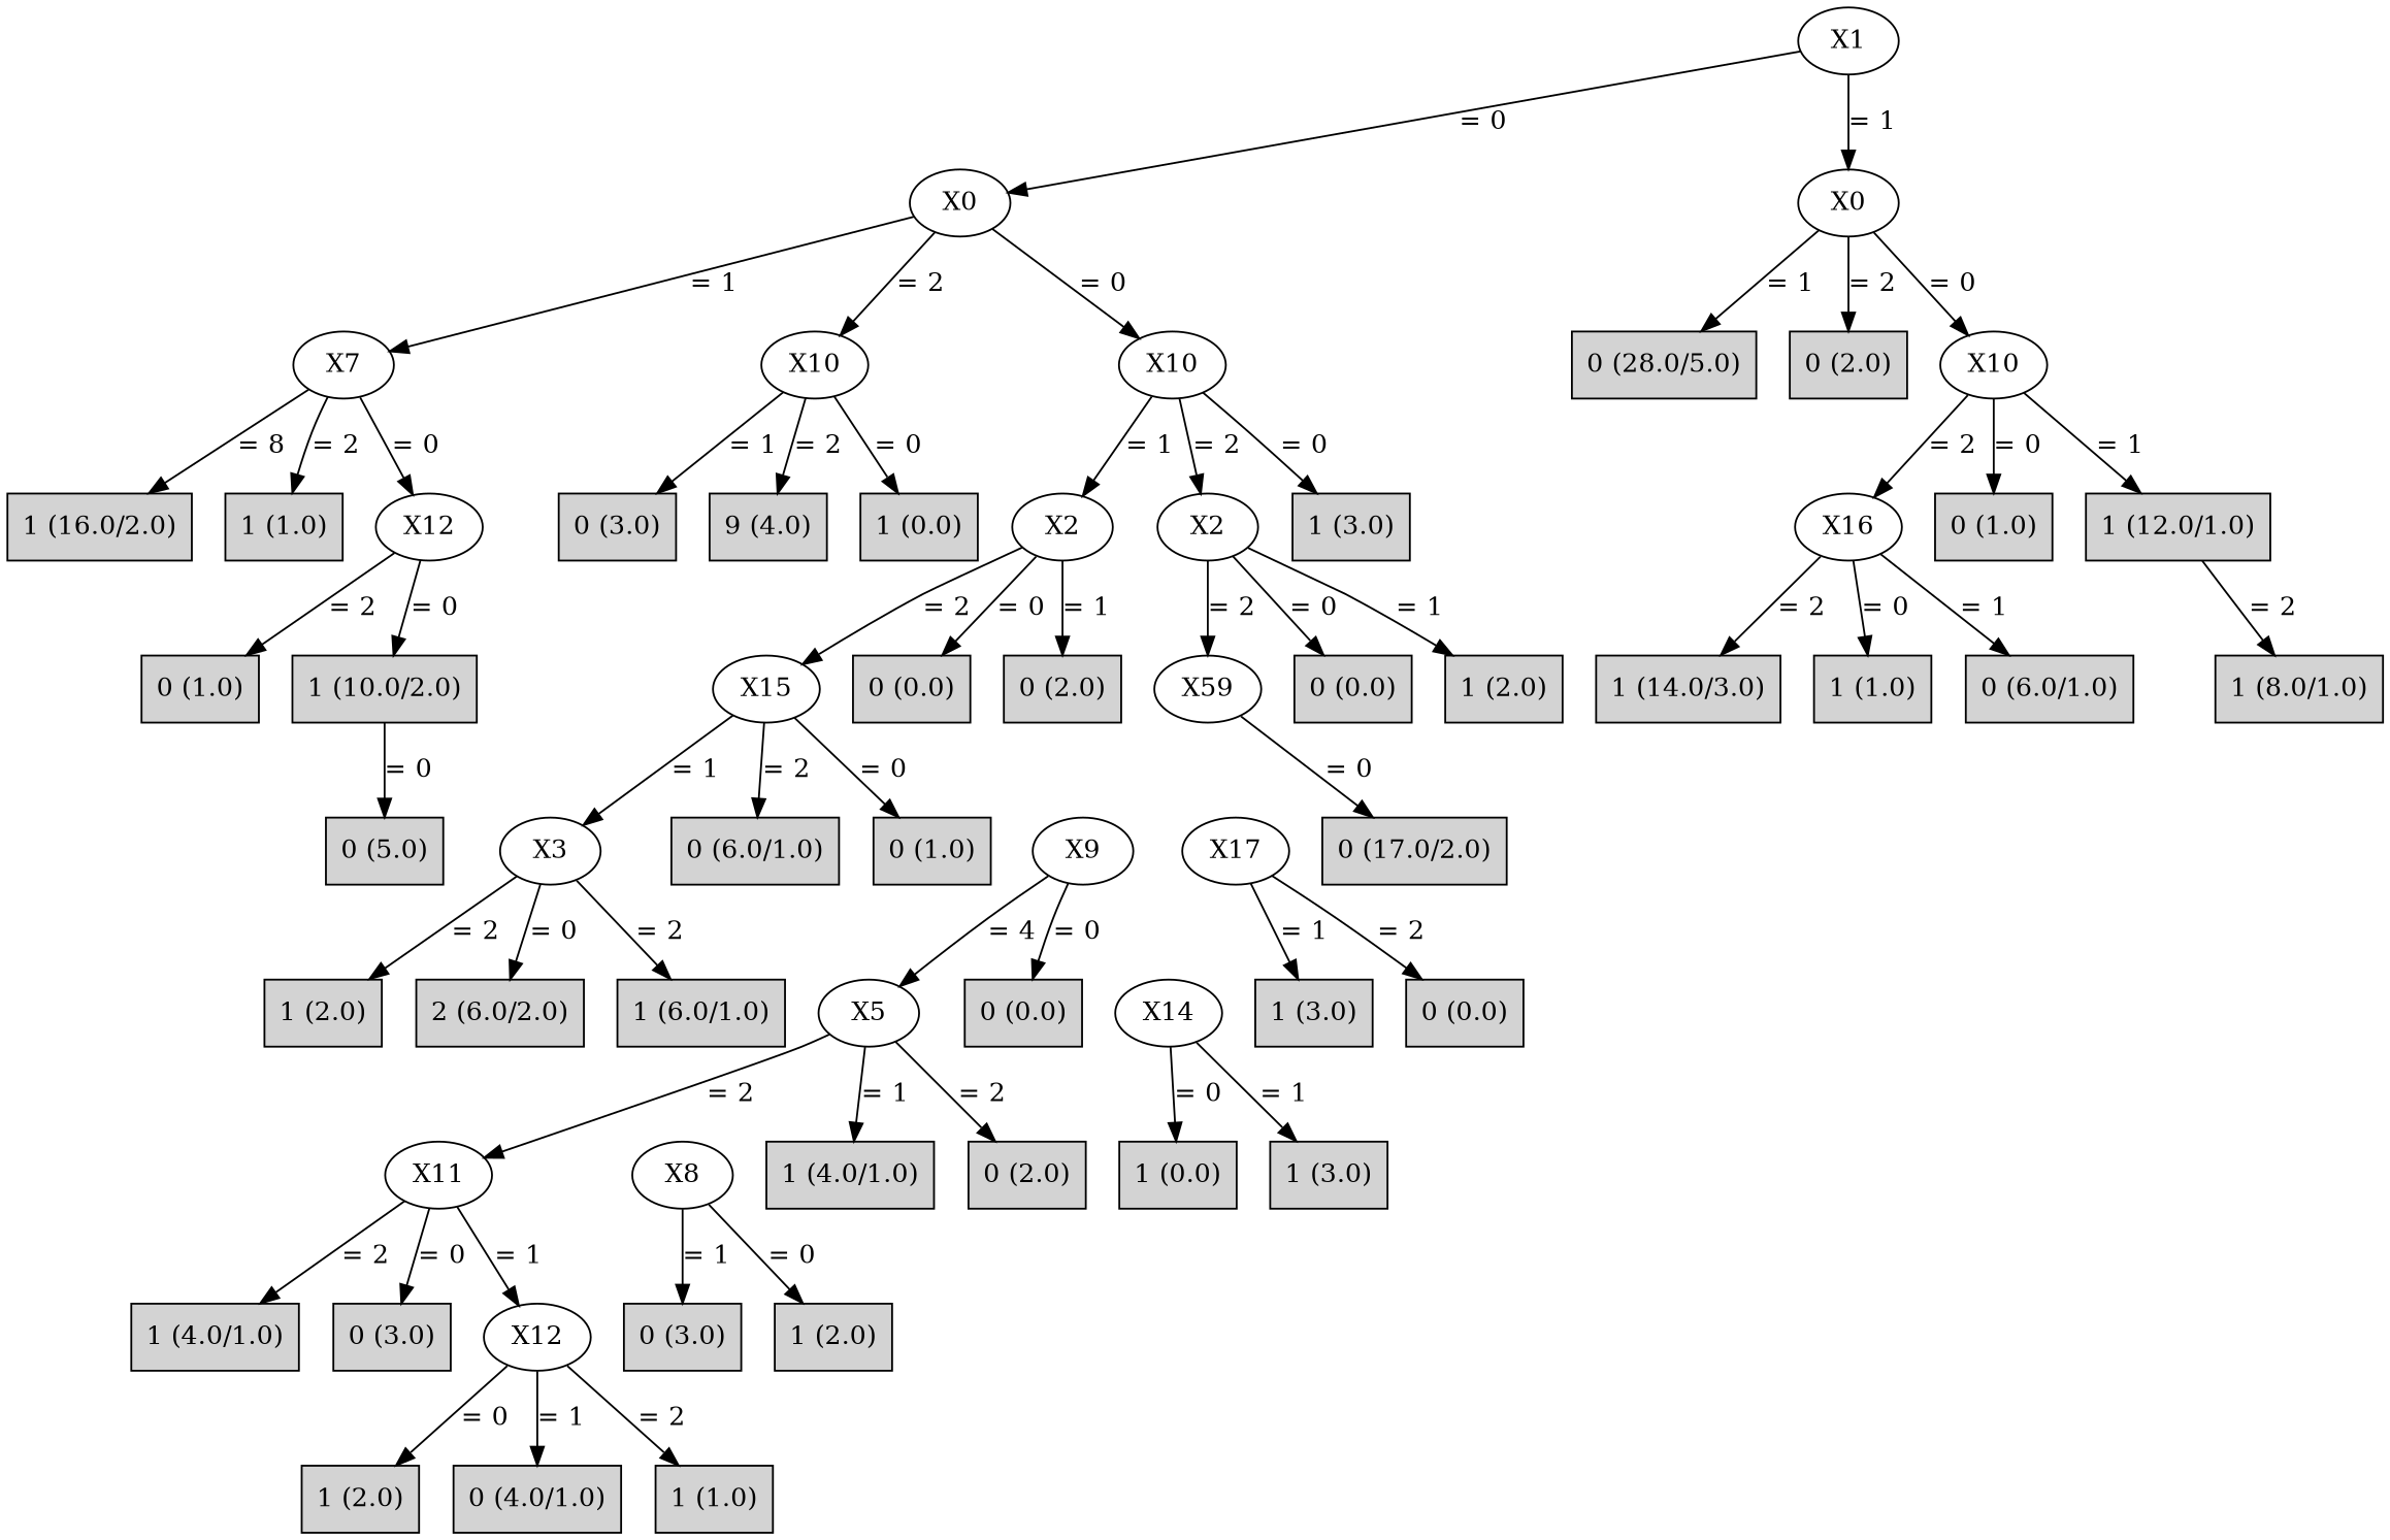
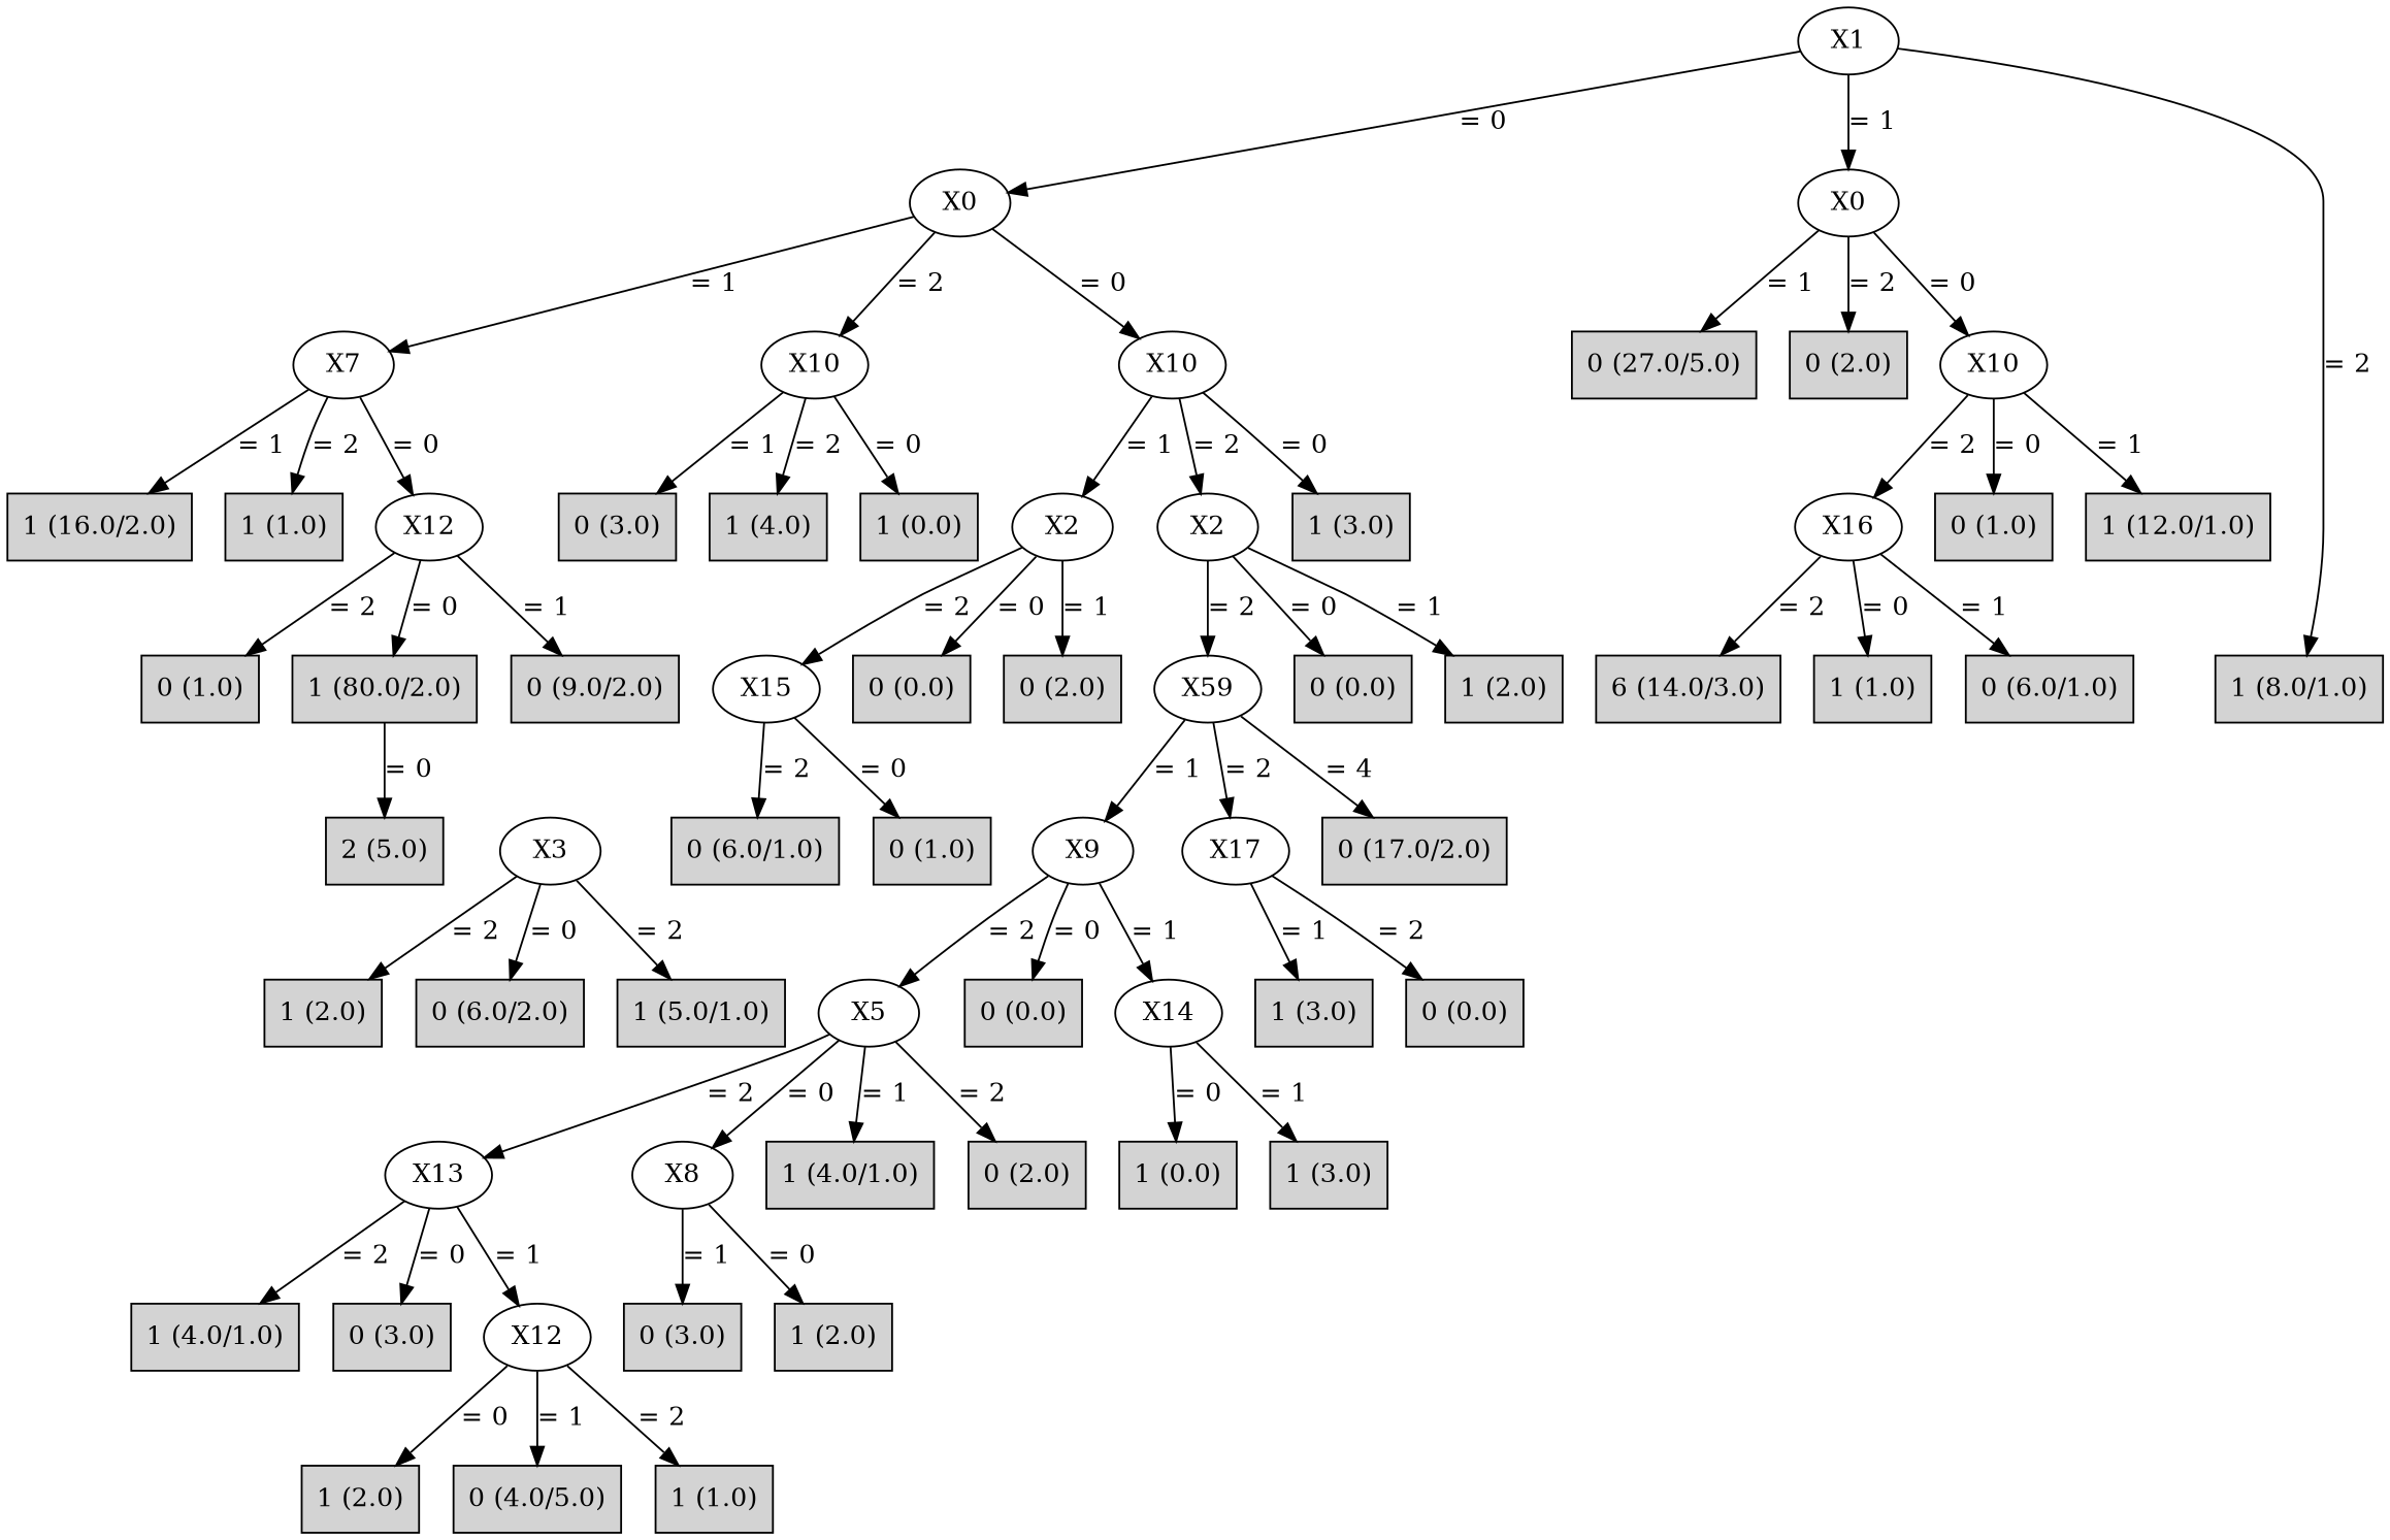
  digraph {
    node [shape=box style=filled]
    n1 [label=X1 shape="" style=""]
    n2 [label=X0 shape="" style=""]
    n3 [label=X0 shape="" style=""]
    n4 [label="1 (8.0/1.0)"]
    n5 [label=X10 shape="" style=""]
    n6 [label=X7 shape="" style=""]
    n7 [label=X10 shape="" style=""]
    n8 [label=X10 shape="" style=""]
-   n9 [label="0 (28.0/5.0)"]
+   n9 [label="0 (27.0/5.0)"]
    n10 [label="0 (2.0)"]
    n11 [label="1 (3.0)"]
    n12 [label=X2 shape="" style=""]
    n13 [label=X2 shape="" style=""]
    n14 [label=X12 shape="" style=""]
    n15 [label="1 (16.0/2.0)"]
    n16 [label="1 (1.0)"]
    n17 [label="1 (0.0)"]
    n18 [label="0 (3.0)"]
-   n19 [label="9 (4.0)"]
+   n19 [label="1 (4.0)"]
    n20 [label="0 (0.0)"]
    n21 [label="0 (2.0)"]
    n22 [label=X15 shape="" style=""]
    n23 [label="0 (0.0)"]
    n24 [label="1 (2.0)"]
    n25 [label=X59 shape="" style=""]
    n26 [label="0 (1.0)"]
    n27 [label=X3 shape="" style=""]
    n28 [label="0 (6.0/1.0)"]
-   n29 [label="2 (6.0/2.0)"]
-   n30 [label="1 (6.0/1.0)"]
+   n29 [label="0 (6.0/2.0)"]
+   n30 [label="1 (5.0/1.0)"]
    n31 [label="1 (2.0)"]
    n32 [label="0 (17.0/2.0)"]
    n33 [label=X9 shape="" style=""]
    n34 [label=X17 shape="" style=""]
    n35 [label="0 (0.0)"]
    n36 [label=X14 shape="" style=""]
    n37 [label=X5 shape="" style=""]
    n38 [label="1 (3.0)"]
    n39 [label="0 (0.0)"]
    n40 [label="1 (0.0)"]
    n41 [label="1 (3.0)"]
-   n42 [label=X11 shape="" style=""]
+   n42 [label=X13 shape="" style=""]
    n43 [label=X8 shape="" style=""]
    n44 [label="1 (4.0/1.0)"]
    n45 [label="0 (2.0)"]
    n46 [label="0 (3.0)"]
    n47 [label=X12 shape="" style=""]
    n48 [label="1 (4.0/1.0)"]
    n49 [label="1 (2.0)"]
-   n50 [label="0 (4.0/1.0)"]
+   n50 [label="0 (4.0/5.0)"]
    n51 [label="1 (1.0)"]
    n52 [label="1 (2.0)"]
    n53 [label="0 (3.0)"]
-   n54 [label="0 (5.0)"]
-   n55 [label="1 (10.0/2.0)"]
+   n54 [label="2 (5.0)"]
+   n55 [label="1 (80.0/2.0)"]
+   n56 [label="0 (9.0/2.0)"]
    n57 [label="0 (1.0)"]
    n58 [label="0 (1.0)"]
    n59 [label="1 (12.0/1.0)"]
    n60 [label=X16 shape="" style=""]
    n61 [label="1 (1.0)"]
    n62 [label="0 (6.0/1.0)"]
-   n63 [label="1 (14.0/3.0)"]
+   n63 [label="6 (14.0/3.0)"]
    n1 -> n2 [label="= 0"]
    n1 -> n3 [label="= 1"]
-   n59 -> n4 [label="= 2"]
+   n1 -> n4 [label="= 2"]
    n2 -> n5 [label="= 0"]
    n2 -> n6 [label="= 1"]
    n2 -> n7 [label="= 2"]
    n3 -> n8 [label="= 0"]
    n3 -> n9 [label="= 1"]
    n3 -> n10 [label="= 2"]
    n5 -> n11 [label="= 0"]
    n5 -> n12 [label="= 1"]
    n5 -> n13 [label="= 2"]
    n6 -> n14 [label="= 0"]
-   n6 -> n15 [label="= 8"]
+   n6 -> n15 [label="= 1"]
    n6 -> n16 [label="= 2"]
    n7 -> n17 [label="= 0"]
    n7 -> n18 [label="= 1"]
    n7 -> n19 [label="= 2"]
    n8 -> n58 [label="= 0"]
    n8 -> n59 [label="= 1"]
    n8 -> n60 [label="= 2"]
    n12 -> n20 [label="= 0"]
    n12 -> n21 [label="= 1"]
    n12 -> n22 [label="= 2"]
    n13 -> n23 [label="= 0"]
    n13 -> n24 [label="= 1"]
    n13 -> n25 [label="= 2"]
    n14 -> n55 [label="= 0"]
+   n14 -> n56 [label="= 1"]
    n14 -> n57 [label="= 2"]
    n22 -> n26 [label="= 0"]
-   n22 -> n27 [label="= 1"]
    n22 -> n28 [label="= 2"]
-   n25 -> n32 [label="= 0"]
+   n25 -> n32 [label="= 4"]
+   n25 -> n33 [label="= 1"]
+   n25 -> n34 [label="= 2"]
    n27 -> n29 [label="= 0"]
    n27 -> n30 [label="= 2"]
    n27 -> n31 [label="= 2"]
    n33 -> n35 [label="= 0"]
-   n33 -> n37 [label="= 4"]
+   n33 -> n36 [label="= 1"]
+   n33 -> n37 [label="= 2"]
    n34 -> n38 [label="= 1"]
    n34 -> n39 [label="= 2"]
    n36 -> n40 [label="= 0"]
    n36 -> n41 [label="= 1"]
    n37 -> n42 [label="= 2"]
+   n37 -> n43 [label="= 0"]
    n37 -> n44 [label="= 1"]
    n37 -> n45 [label="= 2"]
    n42 -> n46 [label="= 0"]
    n42 -> n47 [label="= 1"]
    n42 -> n48 [label="= 2"]
    n43 -> n52 [label="= 0"]
    n43 -> n53 [label="= 1"]
    n47 -> n49 [label="= 0"]
    n47 -> n50 [label="= 1"]
    n47 -> n51 [label="= 2"]
    n55 -> n54 [label="= 0"]
    n60 -> n61 [label="= 0"]
    n60 -> n62 [label="= 1"]
    n60 -> n63 [label="= 2"]
  }
